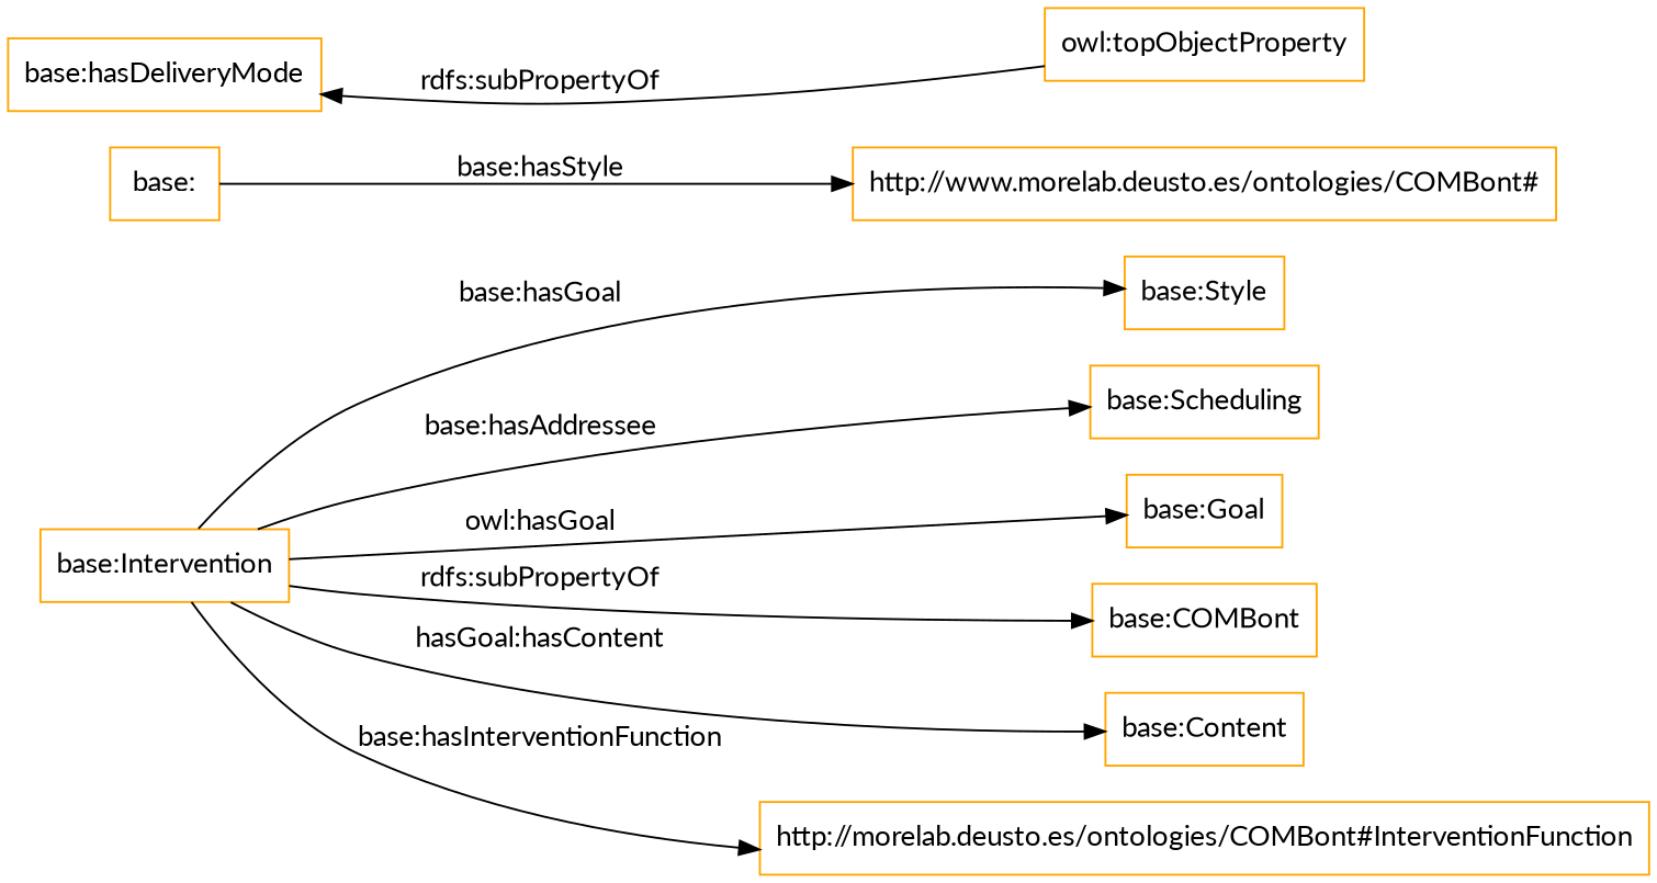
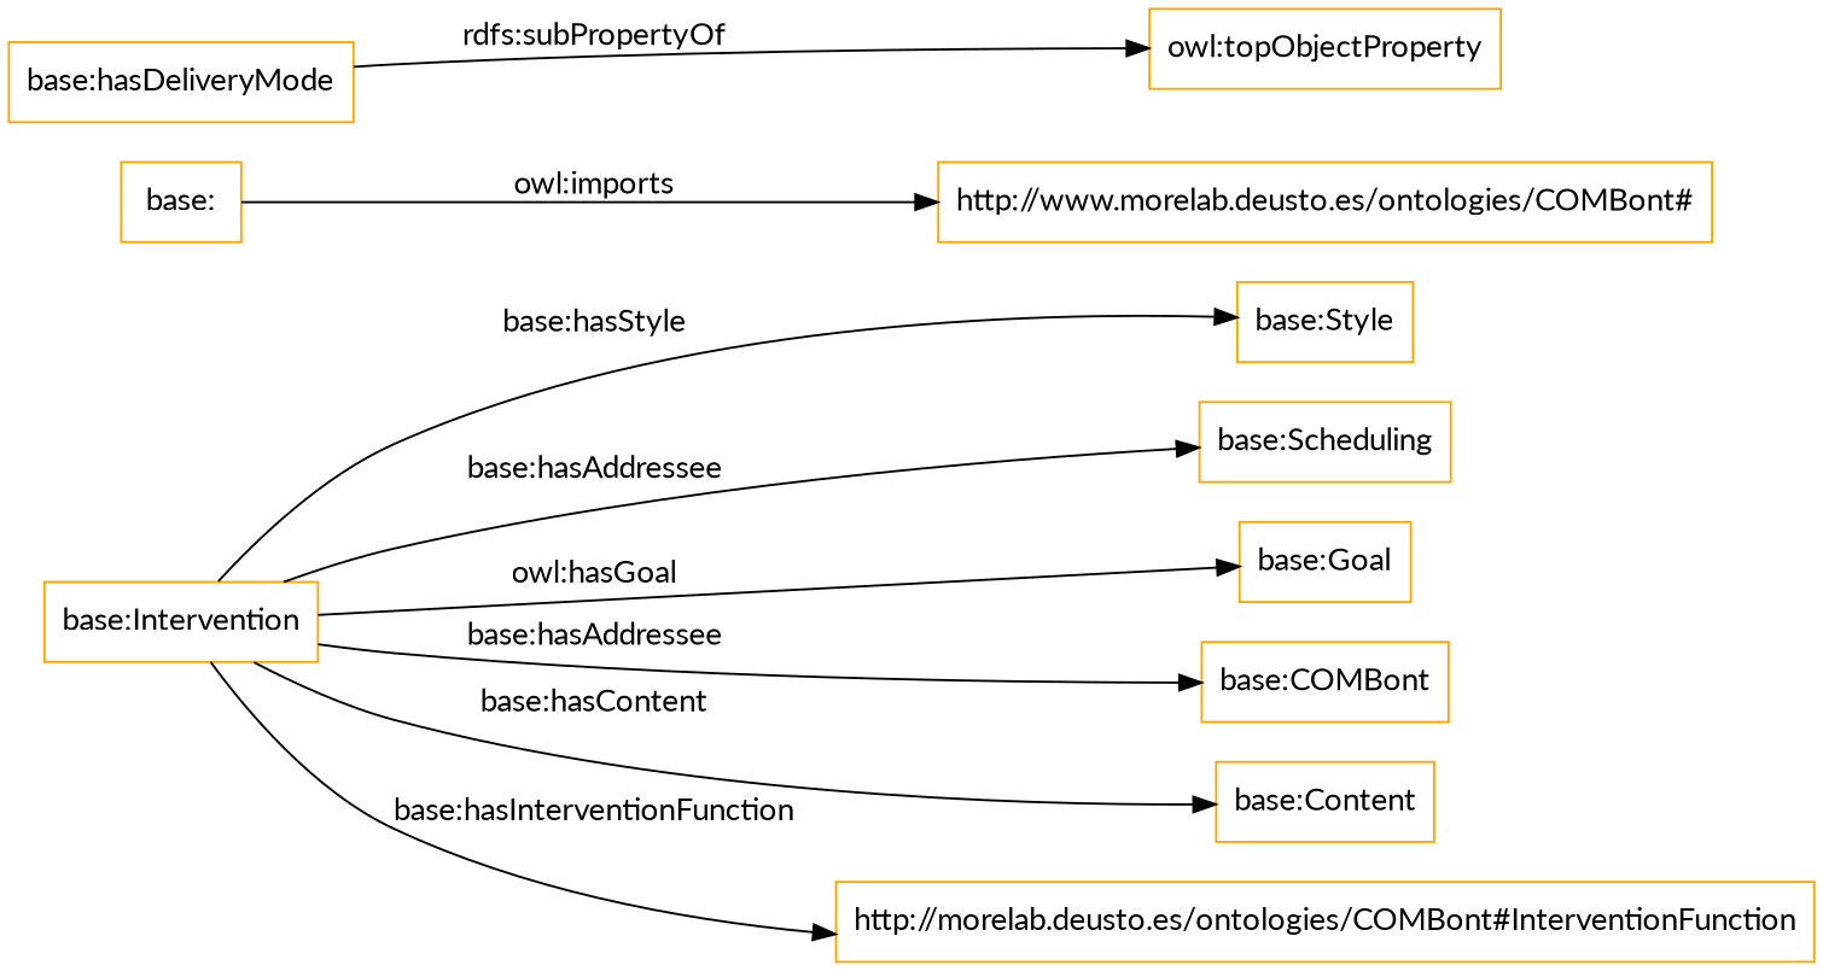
  digraph {
    fontname=Lato
    rankdir=LR
    node [color=orange fontname=Lato shape=rectangle]
    edge [fontname=Lato]
    "base:Intervention"
    "base:Style"
    "base:Scheduling"
    "base:Goal"
    n5 [label="base:COMBont"]
    "base:Content"
    "http://morelab.deusto.es/ontologies/COMBont#InterventionFunction"
    "base:"
    "http://www.morelab.deusto.es/ontologies/COMBont#"
    "base:hasDeliveryMode"
    "owl:topObjectProperty"
-   "base:Intervention" -> "base:Style" [label="base:hasGoal"]
+   "base:Intervention" -> "base:Style" [label="base:hasStyle"]
    "base:Intervention" -> "base:Scheduling" [label="base:hasAddressee"]
    "base:Intervention" -> "base:Goal" [label="owl:hasGoal"]
-   "base:Intervention" -> n5 [label="rdfs:subPropertyOf"]
-   "base:Intervention" -> "base:Content" [label="hasGoal:hasContent"]
+   "base:Intervention" -> n5 [label="base:hasAddressee"]
+   "base:Intervention" -> "base:Content" [label="base:hasContent"]
    "base:Intervention" -> "http://morelab.deusto.es/ontologies/COMBont#InterventionFunction" [label="base:hasInterventionFunction"]
-   "base:" -> "http://www.morelab.deusto.es/ontologies/COMBont#" [label="base:hasStyle"]
-   "owl:topObjectProperty" -> "base:hasDeliveryMode" [label="rdfs:subPropertyOf"]
+   "base:" -> "http://www.morelab.deusto.es/ontologies/COMBont#" [label="owl:imports"]
+   "base:hasDeliveryMode" -> "owl:topObjectProperty" [label="rdfs:subPropertyOf"]
  }
